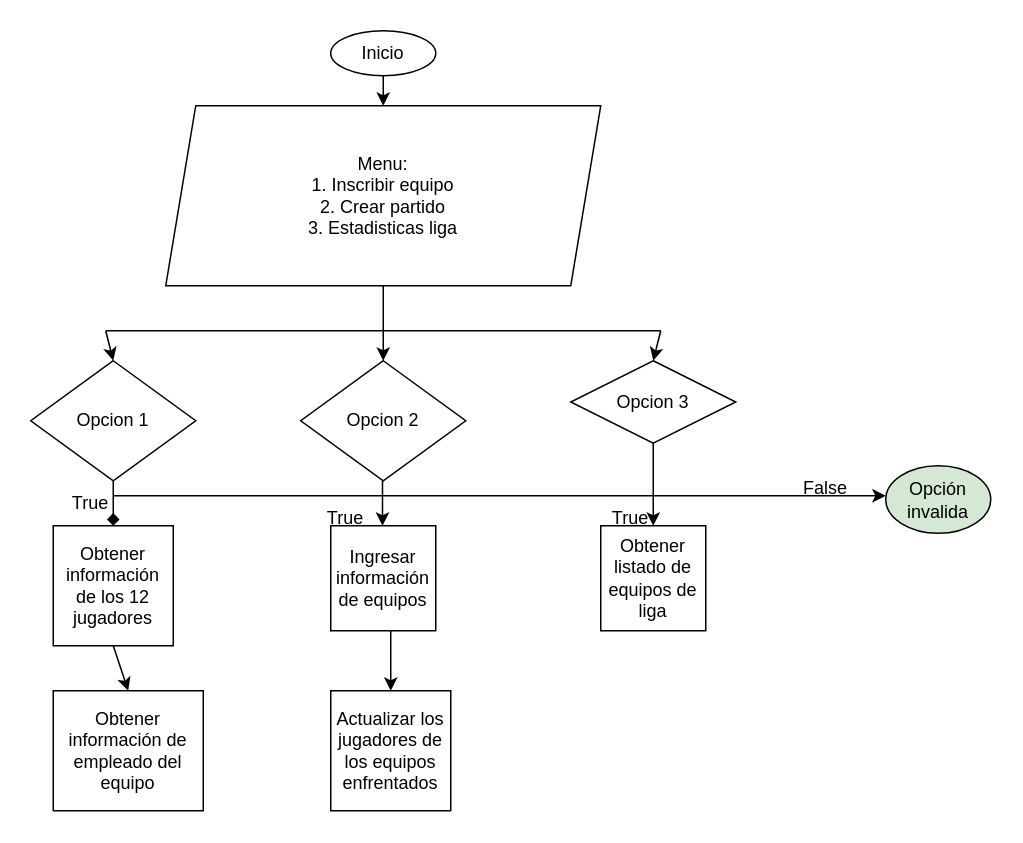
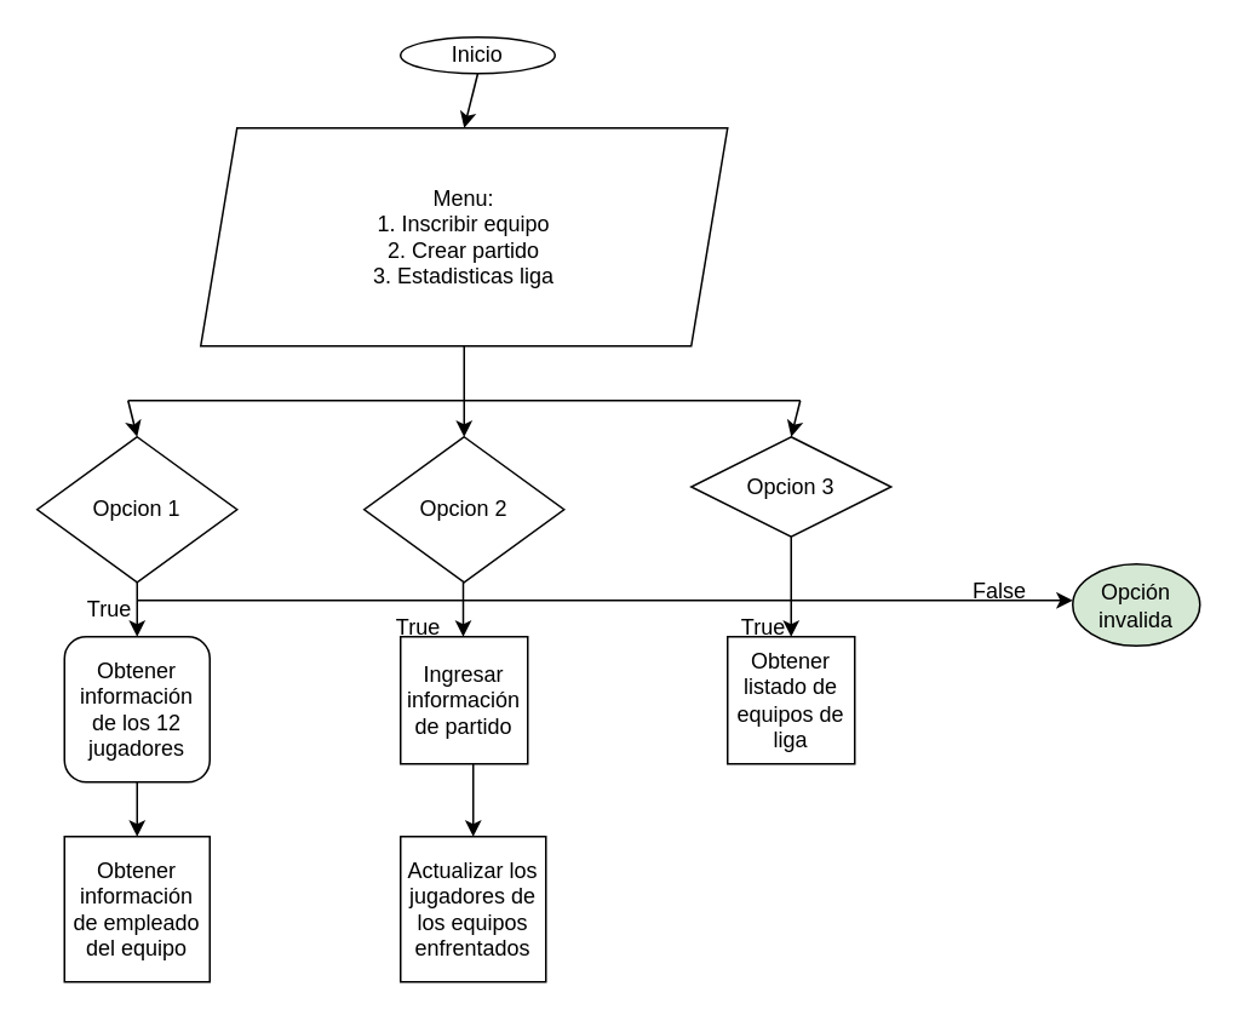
  <mxCell id="0" />
  <mxCell id="1" parent="0" />
- <mxCell id="2" value="Inicio" style="ellipse;whiteSpace=wrap;html=1;" vertex="1" parent="1"><mxGeometry x="220" width="70" height="30" as="geometry" y="20" /></mxCell>
+ <mxCell id="2" value="Inicio" style="ellipse;whiteSpace=wrap;html=1;" vertex="1" parent="1"><mxGeometry x="220" y="20" width="85" height="20" as="geometry" /></mxCell>
  <mxCell id="3" value="Menu:&lt;br&gt;1. Inscribir equipo&lt;br&gt;2. Crear partido&lt;br&gt;3. Estadisticas liga" style="shape=parallelogram;perimeter=parallelogramPerimeter;whiteSpace=wrap;html=1;fixedSize=1;" vertex="1" parent="1"><mxGeometry x="110" y="70" width="290" height="120" as="geometry" /></mxCell>
  <mxCell id="4" value="" style="endArrow=classic;html=1;rounded=0;exitX=0.5;exitY=1;exitDx=0;exitDy=0;entryX=0.5;entryY=0;entryDx=0;entryDy=0;" edge="1" parent="1" source="2" target="3"><mxGeometry width="50" height="50" relative="1" as="geometry"><mxPoint x="440" y="280" as="sourcePoint" /><mxPoint x="490" y="230" as="targetPoint" /></mxGeometry></mxCell>
  <mxCell id="5" value="Opcion 1" style="rhombus;whiteSpace=wrap;html=1;" vertex="1" parent="1"><mxGeometry x="20" y="240" width="110" height="80" as="geometry" /></mxCell>
  <mxCell id="6" value="Opcion 2" style="rhombus;whiteSpace=wrap;html=1;" vertex="1" parent="1"><mxGeometry x="200" y="240" width="110" height="80" as="geometry" /></mxCell>
  <mxCell id="7" value="Opcion 3" style="rhombus;whiteSpace=wrap;html=1;" vertex="1" parent="1"><mxGeometry x="380" y="240" width="110" height="55" as="geometry" /></mxCell>
  <mxCell id="8" value="" style="endArrow=none;html=1;rounded=0;entryX=0.5;entryY=1;entryDx=0;entryDy=0;" edge="1" parent="1" target="3"><mxGeometry width="50" height="50" relative="1" as="geometry"><mxPoint x="255" y="220" as="sourcePoint" /><mxPoint x="280" y="190" as="targetPoint" /></mxGeometry></mxCell>
  <mxCell id="9" value="" style="endArrow=none;html=1;rounded=0;" edge="1" parent="1"><mxGeometry width="50" height="50" relative="1" as="geometry"><mxPoint x="70" y="220" as="sourcePoint" /><mxPoint x="440" y="220" as="targetPoint" /></mxGeometry></mxCell>
  <mxCell id="10" value="" style="endArrow=classic;html=1;rounded=0;entryX=0.5;entryY=0;entryDx=0;entryDy=0;" edge="1" parent="1" target="7"><mxGeometry width="50" height="50" relative="1" as="geometry"><mxPoint x="440" y="220" as="sourcePoint" /><mxPoint x="490" y="310" as="targetPoint" /></mxGeometry></mxCell>
  <mxCell id="11" value="" style="endArrow=classic;html=1;rounded=0;entryX=0.5;entryY=0;entryDx=0;entryDy=0;" edge="1" parent="1" target="6"><mxGeometry width="50" height="50" relative="1" as="geometry"><mxPoint x="255" y="220" as="sourcePoint" /><mxPoint x="490" y="310" as="targetPoint" /></mxGeometry></mxCell>
  <mxCell id="12" value="" style="endArrow=classic;html=1;rounded=0;entryX=0.5;entryY=0;entryDx=0;entryDy=0;" edge="1" parent="1" target="5"><mxGeometry width="50" height="50" relative="1" as="geometry"><mxPoint x="70" y="220" as="sourcePoint" /><mxPoint x="490" y="310" as="targetPoint" /></mxGeometry></mxCell>
- <mxCell id="13" value="Obtener información de los 12 jugadores" style="whiteSpace=wrap;html=1;aspect=fixed;" vertex="1" parent="1"><mxGeometry x="35" y="350" width="80" height="80" as="geometry" /></mxCell>
- <mxCell id="14" value="" style="endArrow=diamond;html=1;rounded=0;exitX=0.5;exitY=1;exitDx=0;exitDy=0;entryX=0.5;entryY=0;entryDx=0;entryDy=0;" edge="1" parent="1" source="5" target="13"><mxGeometry width="50" height="50" relative="1" as="geometry"><mxPoint x="50" y="370" as="sourcePoint" /><mxPoint x="100" y="320" as="targetPoint" /></mxGeometry></mxCell>
+ <mxCell id="13" value="Obtener información de los 12 jugadores" style="whiteSpace=wrap;html=1;aspect=fixed;rounded=1;" vertex="1" parent="1"><mxGeometry x="35" y="350" width="80" height="80" as="geometry" /></mxCell>
+ <mxCell id="14" value="" style="endArrow=classic;html=1;rounded=0;exitX=0.5;exitY=1;exitDx=0;exitDy=0;entryX=0.5;entryY=0;entryDx=0;entryDy=0;" edge="1" parent="1" source="5" target="13"><mxGeometry width="50" height="50" relative="1" as="geometry"><mxPoint x="50" y="370" as="sourcePoint" /><mxPoint x="100" y="320" as="targetPoint" /></mxGeometry></mxCell>
  <mxCell id="15" value="True" style="text;html=1;strokeColor=none;fillColor=none;align=center;verticalAlign=middle;whiteSpace=wrap;rounded=0;" vertex="1" parent="1"><mxGeometry x="30" y="320" width="60" height="30" as="geometry" /></mxCell>
  <mxCell id="16" value="True" style="text;html=1;strokeColor=none;fillColor=none;align=center;verticalAlign=middle;whiteSpace=wrap;rounded=0;" vertex="1" parent="1"><mxGeometry x="200" y="330" width="60" height="30" as="geometry" /></mxCell>
  <mxCell id="17" value="True" style="text;html=1;strokeColor=none;fillColor=none;align=center;verticalAlign=middle;whiteSpace=wrap;rounded=0;" vertex="1" parent="1"><mxGeometry x="390" y="330" width="60" height="30" as="geometry" /></mxCell>
  <mxCell id="18" value="" style="endArrow=classic;html=1;rounded=0;exitX=0.5;exitY=1;exitDx=0;exitDy=0;entryX=0.5;entryY=0;entryDx=0;entryDy=0;" edge="1" parent="1"><mxGeometry width="50" height="50" relative="1" as="geometry"><mxPoint x="254.5" y="320" as="sourcePoint" /><mxPoint x="254.5" y="350" as="targetPoint" /></mxGeometry></mxCell>
  <mxCell id="19" value="" style="endArrow=classic;html=1;rounded=0;exitX=0.5;exitY=1;exitDx=0;exitDy=0;" edge="1" parent="1" source="7"><mxGeometry width="50" height="50" relative="1" as="geometry"><mxPoint x="95" y="340" as="sourcePoint" /><mxPoint x="435" y="350" as="targetPoint" /></mxGeometry></mxCell>
- <mxCell id="20" value="Ingresar información de equipos" style="whiteSpace=wrap;html=1;aspect=fixed;" vertex="1" parent="1"><mxGeometry x="220" y="350" width="70" height="70" as="geometry" /></mxCell>
+ <mxCell id="20" value="Ingresar información de partido" style="whiteSpace=wrap;html=1;aspect=fixed;" vertex="1" parent="1"><mxGeometry x="220" y="350" width="70" height="70" as="geometry" /></mxCell>
  <mxCell id="21" value="Obtener listado de equipos de liga" style="whiteSpace=wrap;html=1;aspect=fixed;" vertex="1" parent="1"><mxGeometry x="400" y="350" width="70" height="70" as="geometry" /></mxCell>
- <mxCell id="22" value="Obtener información de empleado del equipo" style="whiteSpace=wrap;html=1;aspect=fixed;" vertex="1" parent="1"><mxGeometry x="35" y="460" width="100" height="80" as="geometry" /></mxCell>
+ <mxCell id="22" value="Obtener información de empleado del equipo" style="whiteSpace=wrap;html=1;aspect=fixed;" vertex="1" parent="1"><mxGeometry x="35" y="460" width="80" height="80" as="geometry" /></mxCell>
  <mxCell id="23" value="" style="endArrow=classic;html=1;rounded=0;entryX=0.5;entryY=0;entryDx=0;entryDy=0;exitX=0.5;exitY=1;exitDx=0;exitDy=0;exitPerimeter=0;" edge="1" parent="1" source="13" target="22"><mxGeometry width="50" height="50" relative="1" as="geometry"><mxPoint x="80" y="430" as="sourcePoint" /><mxPoint x="130" y="380" as="targetPoint" /></mxGeometry></mxCell>
  <mxCell id="24" value="Actualizar los jugadores de los equipos enfrentados" style="whiteSpace=wrap;html=1;aspect=fixed;" vertex="1" parent="1"><mxGeometry x="220" y="460" width="80" height="80" as="geometry" /></mxCell>
  <mxCell id="25" value="" style="endArrow=classic;html=1;rounded=0;entryX=0.5;entryY=0;entryDx=0;entryDy=0;" edge="1" parent="1" target="24"><mxGeometry width="50" height="50" relative="1" as="geometry"><mxPoint x="260" y="420" as="sourcePoint" /><mxPoint x="490" y="390" as="targetPoint" /></mxGeometry></mxCell>
  <mxCell id="26" value="" style="endArrow=classic;html=1;rounded=0;" edge="1" parent="1"><mxGeometry width="50" height="50" relative="1" as="geometry"><mxPoint x="75" y="330" as="sourcePoint" /><mxPoint x="590" y="330" as="targetPoint" /><Array as="points" /></mxGeometry></mxCell>
  <mxCell id="27" value="False" style="text;html=1;strokeColor=none;fillColor=none;align=center;verticalAlign=middle;whiteSpace=wrap;rounded=0;" vertex="1" parent="1"><mxGeometry x="520" y="310" width="60" height="30" as="geometry" /></mxCell>
  <mxCell id="28" value="Opción invalida" style="ellipse;whiteSpace=wrap;html=1;fillColor=#d5e8d4;" vertex="1" parent="1"><mxGeometry x="590" y="310" width="70" height="45" as="geometry" /></mxCell>
